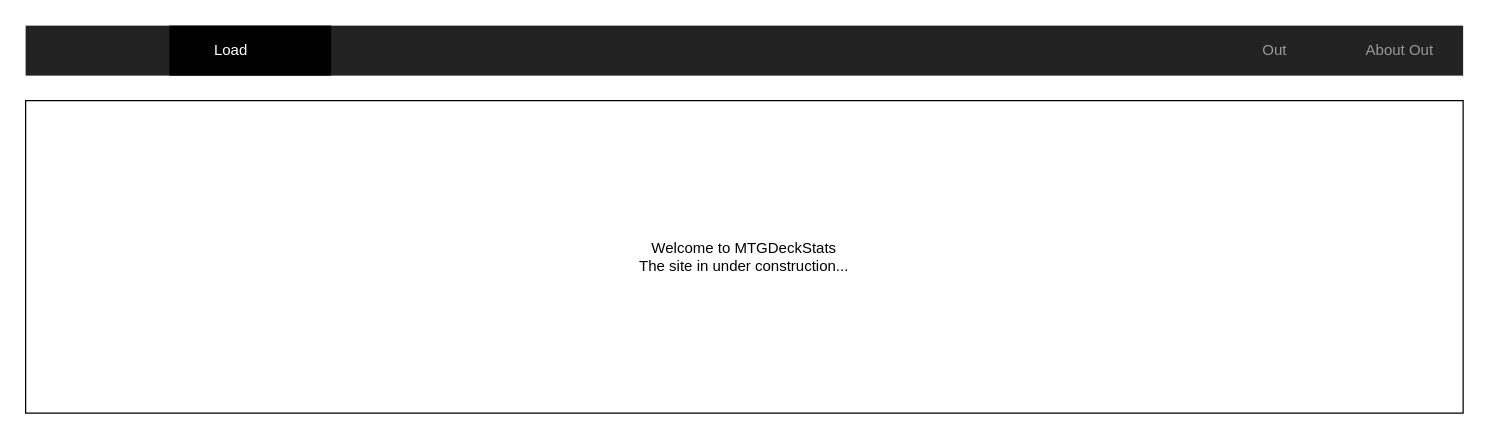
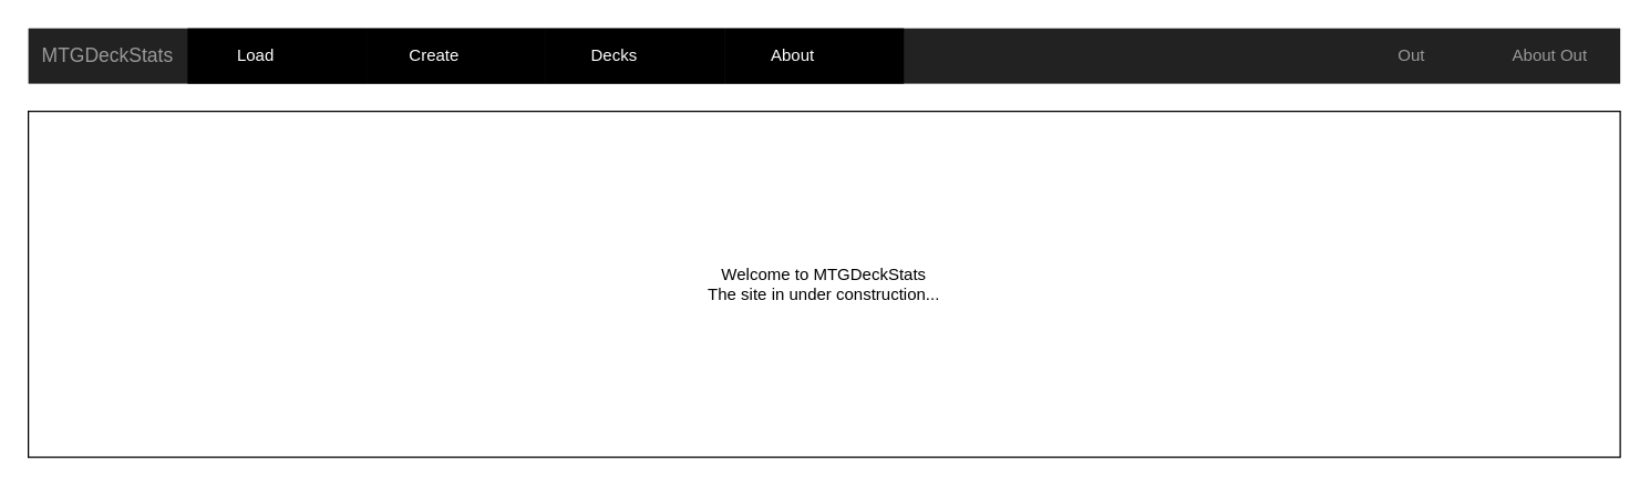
  <mxCell id="0" style=";html=1;" />
  <mxCell id="1" style=";html=1;" parent="0" />
  <mxCell id="2" value="Welcome to MTGDeckStats&lt;br&gt;The site in under construction..." style="rounded=0;whiteSpace=wrap;html=1;" parent="1" vertex="1"><mxGeometry x="20" y="80" width="1150" height="250" as="geometry" /></mxCell>
  <mxCell id="3" value="" style="html=1;shadow=0;dashed=0;shape=mxgraph.bootstrap.rect;fillColor=#222222;strokeColor=none;whiteSpace=wrap;rounded=0;fontSize=12;fontColor=#000000;align=center;" parent="1" vertex="1"><mxGeometry x="20" y="20" width="1150" height="40" as="geometry" /></mxCell>
+ <mxCell id="4" value="MTGDeckStats" style="html=1;shadow=0;dashed=0;fillColor=none;strokeColor=none;shape=mxgraph.bootstrap.rect;fontColor=#999999;fontSize=14;whiteSpace=wrap;" parent="3" vertex="1"><mxGeometry width="115" height="40" as="geometry" /></mxCell>
  <mxCell id="5" value="Load" style="html=1;shadow=0;dashed=0;shape=mxgraph.bootstrap.rect;fillColor=#000000;strokeColor=none;fontColor=#ffffff;spacingRight=30;whiteSpace=wrap;" parent="3" vertex="1"><mxGeometry x="115" width="129.375" height="40" as="geometry" /></mxCell>
  <mxCell id="6" value="Out" style="html=1;shadow=0;dashed=0;fillColor=none;strokeColor=none;shape=mxgraph.bootstrap.rect;fontColor=#999999;whiteSpace=wrap;" parent="3" vertex="1"><mxGeometry x="948.75" width="100.625" height="40" as="geometry" /></mxCell>
  <mxCell id="7" value="About Out" style="html=1;shadow=0;dashed=0;fillColor=none;strokeColor=none;shape=mxgraph.bootstrap.rect;fontColor=#999999;whiteSpace=wrap;" parent="3" vertex="1"><mxGeometry x="1049.375" width="100.625" height="40" as="geometry" /></mxCell>
+ <mxCell id="8" value="Create" style="html=1;shadow=0;dashed=0;shape=mxgraph.bootstrap.rect;fillColor=#000000;strokeColor=none;fontColor=#ffffff;spacingRight=30;whiteSpace=wrap;" parent="3" vertex="1"><mxGeometry x="244.38" width="129.375" height="40" as="geometry" /></mxCell>
+ <mxCell id="9" value="About" style="html=1;shadow=0;dashed=0;shape=mxgraph.bootstrap.rect;fillColor=#000000;strokeColor=none;fontColor=#ffffff;spacingRight=30;whiteSpace=wrap;" parent="3" vertex="1"><mxGeometry x="503.14" width="129.375" height="40" as="geometry" /></mxCell>
+ <mxCell id="10" value="Decks" style="html=1;shadow=0;dashed=0;shape=mxgraph.bootstrap.rect;fillColor=#000000;strokeColor=none;fontColor=#ffffff;spacingRight=30;whiteSpace=wrap;" parent="3" vertex="1"><mxGeometry x="373.76" width="129.375" height="40" as="geometry" /></mxCell>
